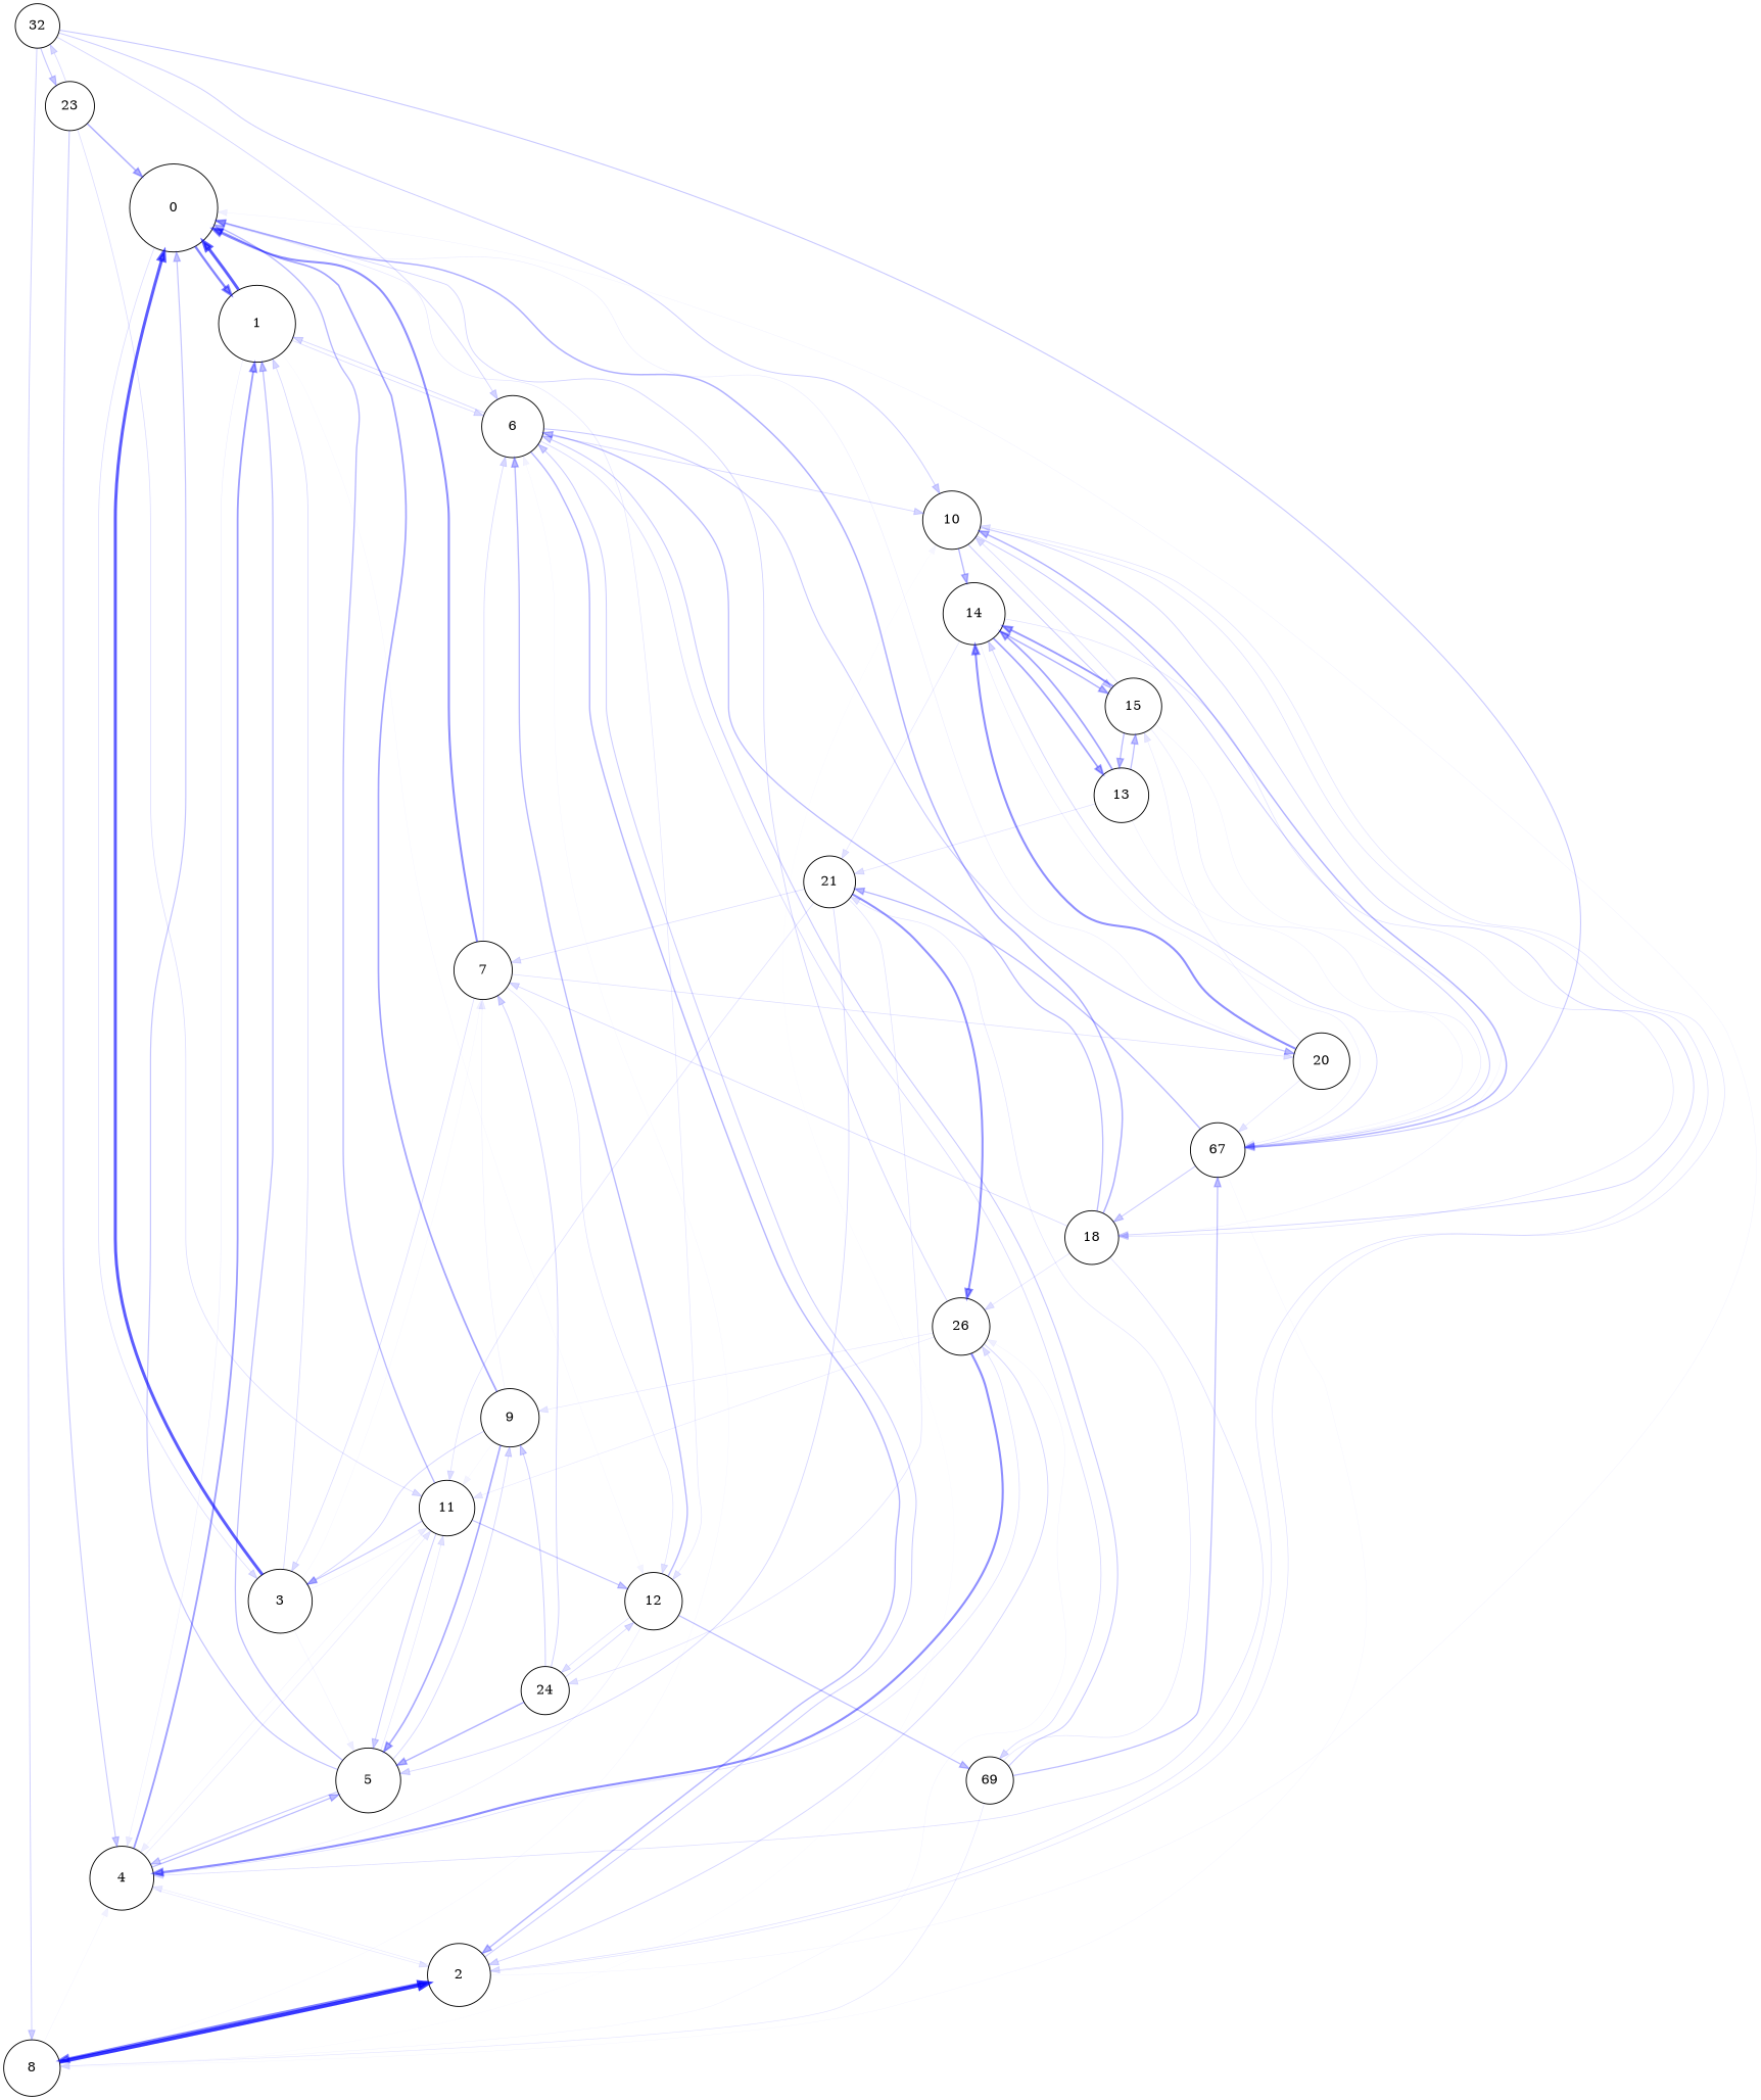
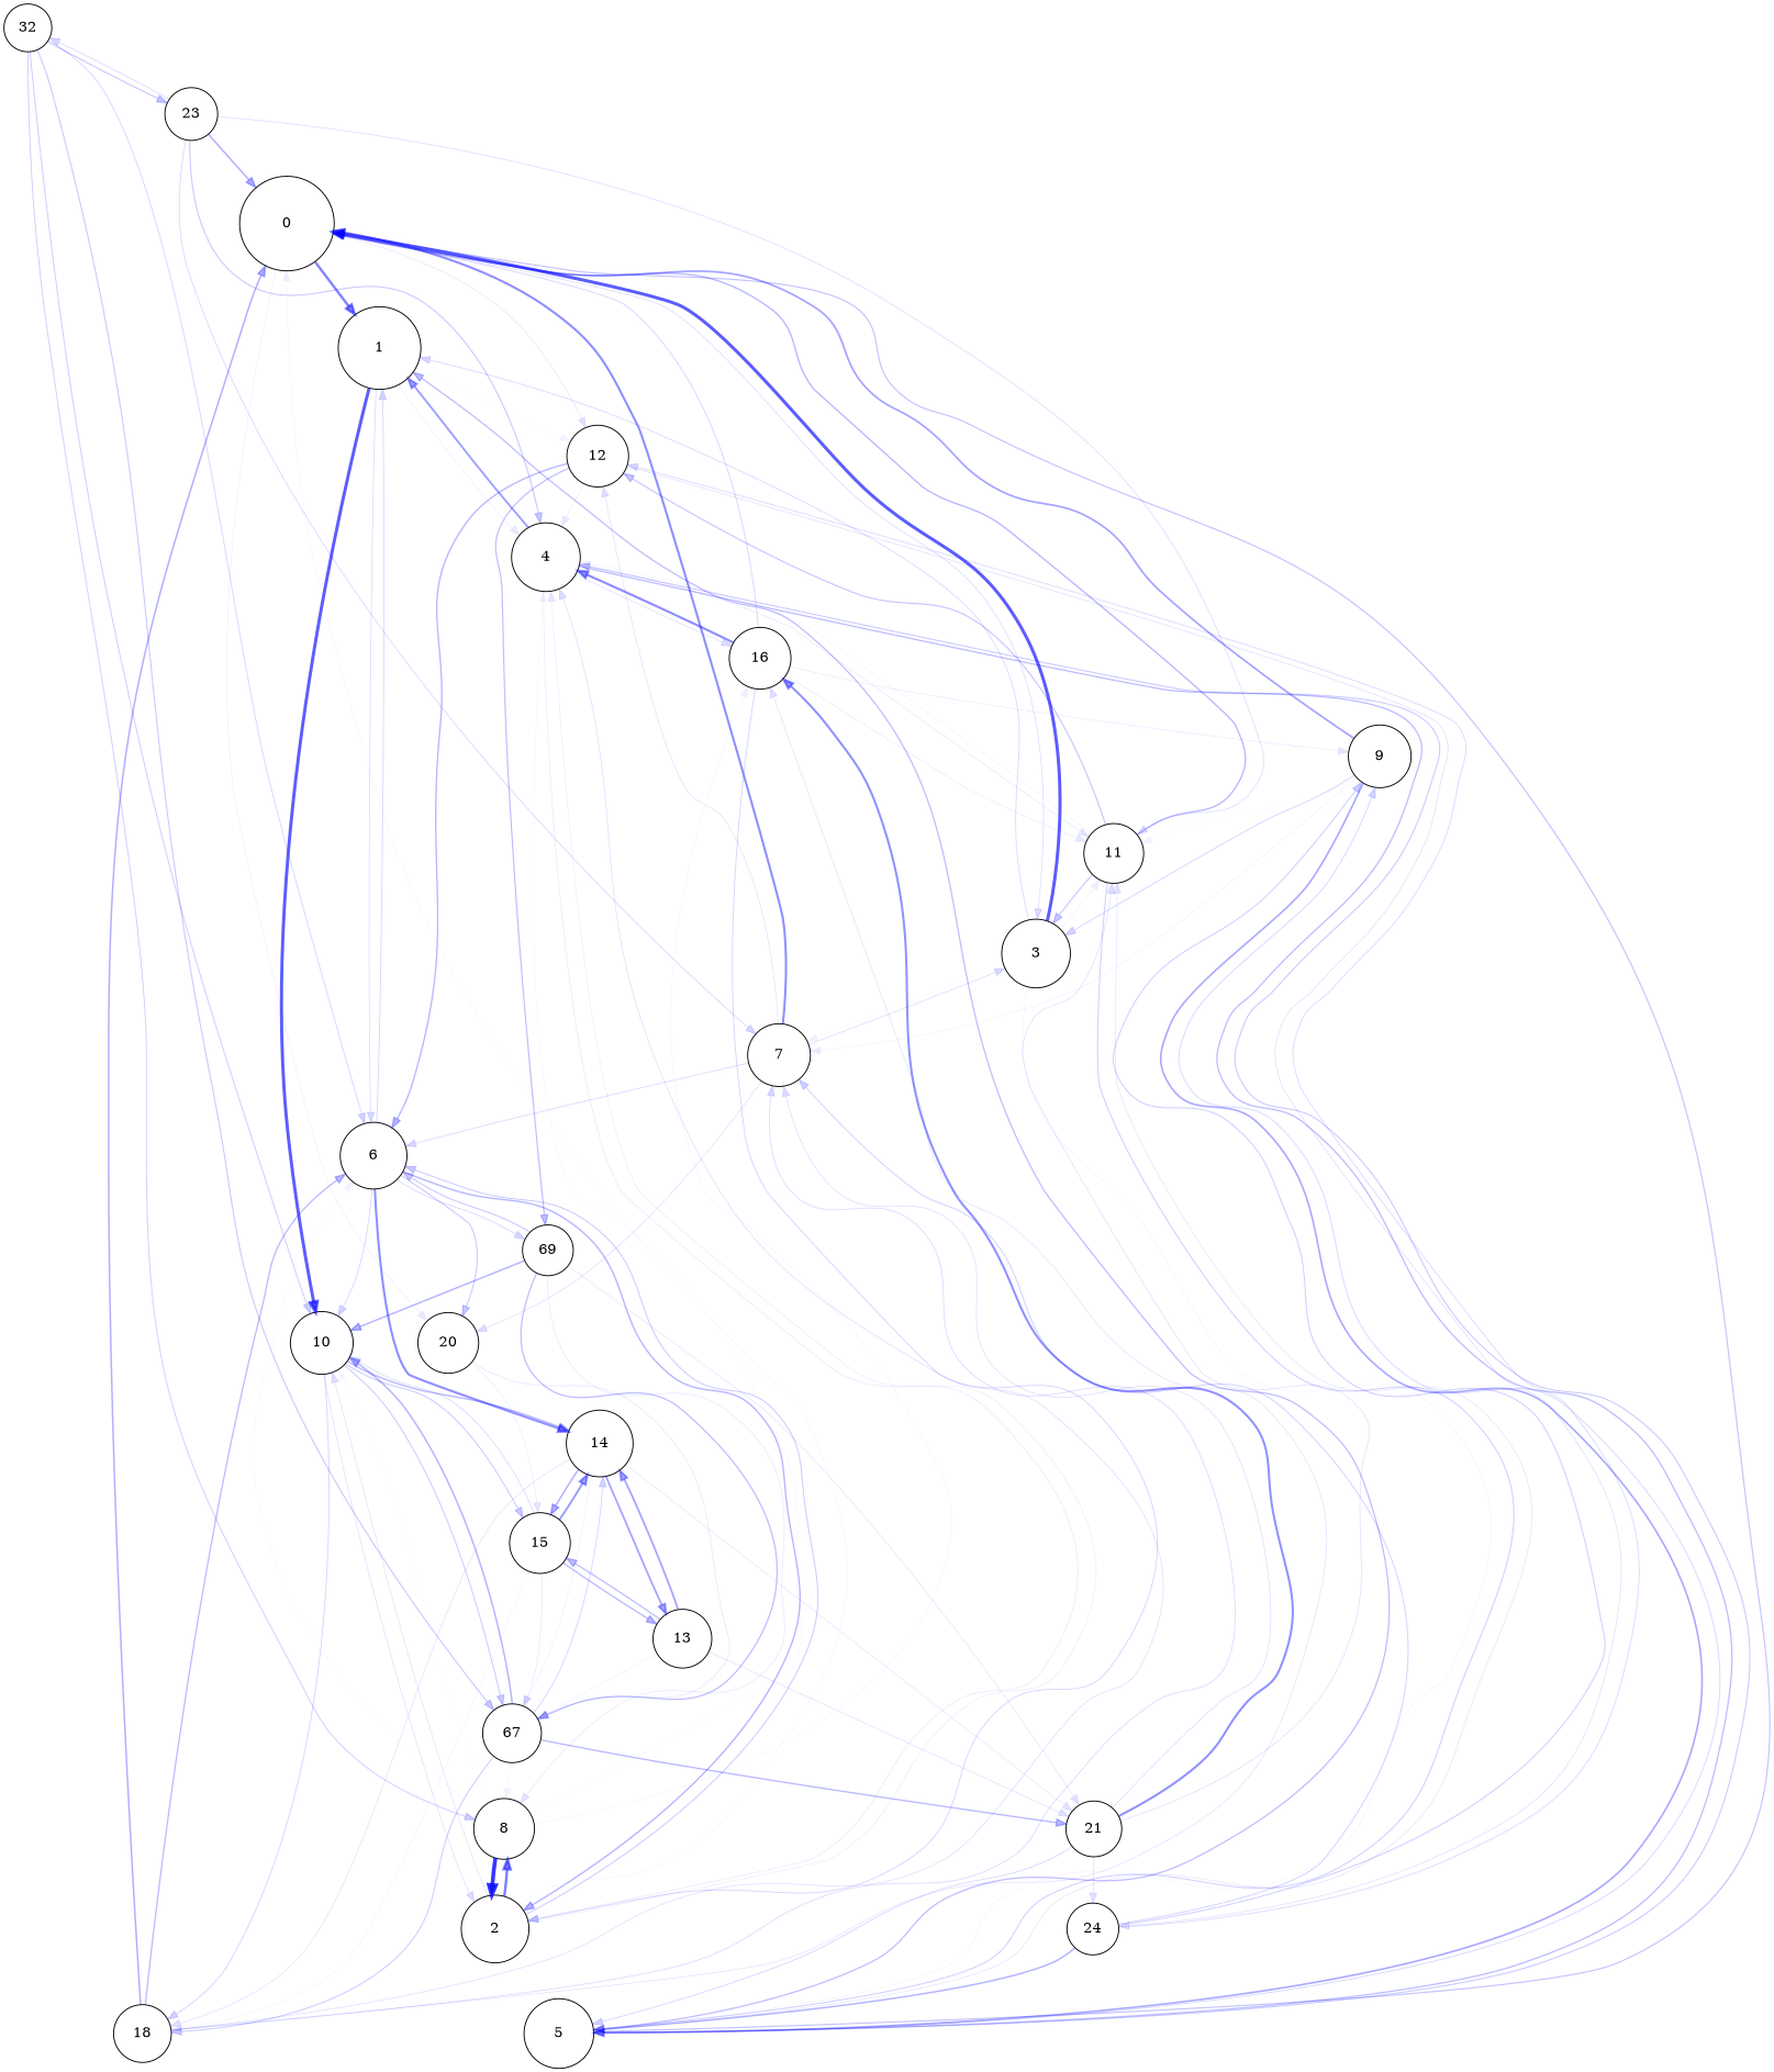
  strict digraph {
    splines=true
    node [fillcolor=white fixedsize=true shape=circle style=filled]
    edge [color="#0000ff20" penwidth=0.914366197183 weight=0.166197183099]
    0 [width=1.3149347086]
    1 [width=1.15161212811]
    3 [width=0.963180880181]
    12 [width=0.858674418507]
    20 [width=0.841089344449]
    4 [width=0.953417189458]
    6 [width=0.935519389562]
    7 [width=0.87807603364]
    5 [width=0.967986343603]
    11 [width=0.827708042055]
    n11 [label=69 width=0.714452488442]
    24 [width=0.719323774067]
    14 [width=0.931793258521]
    15 [width=0.849370291217]
    n15 [label=67 width=0.814745397879]
    2 [width=0.940626631876]
-   16 [width=0.861779882676 label=26]
+   16 [width=0.861779882676]
    9 [width=0.868249870922]
    10 [width=0.881838076882]
    8 [width=0.848479720584]
    21 [width=0.778498283534]
    18 [width=0.807958713697]
    13 [width=0.815140063109]
    n24 [label=32 width=0.668712775145]
    23 [width=0.739635533208]
    0 -> 1 [color="#0000ff7d" penwidth=2.50200843045 weight=0.490205802132]
    0 -> 3 [color="#0000ff24" penwidth=0.822910984379 weight=0.147532853955]
    0 -> 12 [color="#0000ff1d" penwidth=0.671038928837 weight=0.116538556906]
    0 -> 20 [color="#0000ff17" penwidth=0.548326307959 weight=0.0914951648897]
-   1 -> 0 [color="#0000ffa2" penwidth=3.20787037037 weight=0.634259259259]
+   1 -> 10 [color="#0000ffa2" penwidth=3.20787037037 weight=0.634259259259]
    1 -> 12 [color="#0000ff0c" penwidth=0.345 weight=0.05]
    1 -> 4 [color="#0000ff16" penwidth=0.526481481481 weight=0.087037037037]
    1 -> 6 [color="#0000ff26" penwidth=0.845586419753 weight=0.152160493827]
    3 -> 0 [color="#0000ffa3" penwidth=3.23702201622 weight=0.640208574739]
    3 -> 1 [color="#0000ff28" penwidth=0.869351100811 weight=0.157010428737]
    3 -> 7 [color="#0000ff0d" penwidth=0.364020857474 weight=0.0538818076477]
    3 -> 5 [color="#0000ff12" penwidth=0.449188876014 weight=0.0712630359212]
    3 -> 11 [color="#0000ff13" penwidth=0.480417149479 weight=0.0776361529548]
    12 -> 4 [color="#0000ff18" penwidth=0.577435897436 weight=0.0974358974359]
    12 -> 6 [color="#0000ff47" penwidth=1.46948717949 weight=0.279487179487]
    12 -> n11 [color="#0000ff40" penwidth=1.33128205128 weight=0.251282051282]
    12 -> 24 [color="#0000ff22" penwidth=0.765897435897 weight=0.135897435897]
-   20 -> 14 [color="#0000ff70" penwidth=2.26239130435 weight=0.441304347826]
+   6 -> 14 [color="#0000ff70" penwidth=2.26239130435 weight=0.441304347826]
    20 -> 15 [color="#0000ff19" penwidth=0.595326086957 weight=0.101086956522]
    20 -> n15 [color="#0000ff1d" penwidth=0.669891304348 weight=0.116304347826]
    4 -> 1 [color="#0000ff61" penwidth=1.99035532995 weight=0.38578680203]
    4 -> 5 [color="#0000ff43" penwidth=1.38274111675 weight=0.261783901378]
    4 -> 11 [color="#0000ff1b" penwidth=0.625888324873 weight=0.107324147933]
    4 -> 2 [color="#0000ff1b" penwidth=0.629441624365 weight=0.108049311095]
    4 -> 16 [color="#0000ff23" penwidth=0.771573604061 weight=0.137055837563]
    6 -> 1 [color="#0000ff2a"]
    6 -> 20 [color="#0000ff37" penwidth=1.15821596244 weight=0.215962441315]
    6 -> n11 [color="#0000ff28" penwidth=0.900563380282 weight=0.16338028169]
    6 -> 2 [color="#0000ff49" penwidth=1.51248826291 weight=0.288262910798]
    6 -> 10 [color="#0000ff2a"]
    7 -> 0 [color="#0000ff70" penwidth=2.24747826087 weight=0.438260869565]
    7 -> 3 [color="#0000ff24" penwidth=0.820086956522 weight=0.146956521739]
    7 -> 12 [penwidth=0.730608695652 weight=0.128695652174]
    7 -> 20 [color="#0000ff22" penwidth=0.751913043478 weight=0.133043478261]
    7 -> 6 [color="#0000ff27" penwidth=0.849913043478 weight=0.153043478261]
    5 -> 0 [color="#0000ff3c" penwidth=1.26520998865 weight=0.237797956867]
    5 -> 1 [color="#0000ff41" penwidth=1.37644721907 weight=0.260499432463]
    5 -> 4 [color="#0000ff36" penwidth=1.14841089671 weight=0.213961407491]
    5 -> 11 [color="#0000ff1e" penwidth=0.681214528944 weight=0.118615209989]
    5 -> 9 [color="#0000ff2b" penwidth=0.928717366629 weight=0.16912599319]
    11 -> 0 [color="#0000ff47" penwidth=1.46784452297 weight=0.279151943463]
    11 -> 3 [color="#0000ff38" penwidth=1.19658421673 weight=0.223792697291]
    11 -> 12 [color="#0000ff3a" penwidth=1.21389870436 weight=0.227326266196]
    11 -> 4 [color="#0000ff12" penwidth=0.44628975265 weight=0.0706713780919]
    11 -> 5 [color="#0000ff32" penwidth=1.0753828033 weight=0.199057714959]
    n11 -> 6 [color="#0000ff36" penwidth=1.14712328767 weight=0.213698630137]
    n11 -> n15 [color="#0000ff41" penwidth=1.37534246575 weight=0.260273972603]
+   n11 -> 10 [color="#0000ff4b" penwidth=1.53643835616 weight=0.293150684932]
    n11 -> 8 [color="#0000ff1c" penwidth=0.650410958904 weight=0.112328767123]
    n11 -> 21 [color="#0000ff1e" penwidth=0.690684931507 weight=0.120547945205]
    24 -> 12 [color="#0000ff28" penwidth=0.885012919897 weight=0.160206718346]
    24 -> 7 [color="#0000ff2f" penwidth=1.01162790698 weight=0.186046511628]
    24 -> 5 [color="#0000ff4c" penwidth=1.56873385013 weight=0.299741602067]
    24 -> 9 [color="#0000ff32" penwidth=1.06227390181 weight=0.196382428941]
    14 -> 15 [color="#0000ff4d" penwidth=1.58315436242 weight=0.302684563758]
    14 -> n15 [color="#0000ff18" penwidth=0.563691275168 weight=0.0946308724832]
    14 -> 21 [color="#0000ff1d" penwidth=0.659060402685 weight=0.114093959732]
    14 -> 18 [penwidth=0.721543624161 weight=0.126845637584]
    14 -> 13 [color="#0000ff5c" penwidth=1.87255033557 weight=0.361744966443]
    15 -> 14 [color="#0000ff64" penwidth=2.02845275182 weight=0.393561786085]
    15 -> n15 [color="#0000ff1b" penwidth=0.629179646937 weight=0.107995846314]
    15 -> 10 [color="#0000ff27" penwidth=0.858151609553 weight=0.154724818276]
    15 -> 18 [color="#0000ff12" penwidth=0.461266874351 weight=0.073727933541]
    15 -> 13 [color="#0000ff45" penwidth=1.42294911734 weight=0.269989615784]
    n15 -> 14 [color="#0000ff2b" penwidth=0.935714285714 weight=0.17055393586]
    n15 -> 10 [color="#0000ff4c" penwidth=1.57142857143 weight=0.30029154519]
    n15 -> 8 [color="#0000ff0d" penwidth=0.35 weight=0.0510204081633]
    n15 -> 21 [color="#0000ff46" penwidth=1.44285714286 weight=0.274052478134]
    n15 -> 18 [color="#0000ff34" penwidth=1.1 weight=0.204081632653]
    2 -> 0 [color="#0000ff10" penwidth=0.408747220163 weight=0.063009636768]
    2 -> 4 [color="#0000ff19" penwidth=0.579466271312 weight=0.0978502594514]
    2 -> 6 [color="#0000ff34" penwidth=1.11341734618 weight=0.206819866568]
    2 -> 10 [penwidth=0.717494440326 weight=0.126019273536]
    2 -> 8 [color="#0000ff81" penwidth=2.58087472202 weight=0.506300963677]
    16 -> 0 [color="#0000ff2c" penwidth=0.946913580247 weight=0.172839506173]
    16 -> 4 [color="#0000ff71" penwidth=2.29639126306 weight=0.44824311491]
    16 -> 11 [color="#0000ff19" penwidth=0.593257359924 weight=0.100664767331]
    16 -> 2 [color="#0000ff2c" penwidth=0.946913580247 weight=0.172839506173]
    16 -> 9 [color="#0000ff1a" penwidth=0.616524216524 weight=0.105413105413]
    9 -> 0 [color="#0000ff5b" penwidth=1.84262144821 weight=0.355637030247]
    9 -> 3 [color="#0000ff2c" penwidth=0.957836846929 weight=0.175068744271]
    9 -> 7 [color="#0000ff14" penwidth=0.495233730522 weight=0.0806599450046]
    9 -> 5 [color="#0000ff56" penwidth=1.75728689276 weight=0.338221814849]
    9 -> 11 [color="#0000ff0c" penwidth=0.347021081577 weight=0.0504124656279]
    10 -> 14 [color="#0000ff47" penwidth=1.46369922213 weight=0.278305963699]
    10 -> 15 [color="#0000ff34" penwidth=1.11218668971 weight=0.206568712187]
    10 -> n15 [color="#0000ff34" penwidth=1.11642178047 weight=0.207433016422]
    10 -> 2 [color="#0000ff22" penwidth=0.752203975799 weight=0.133102852204]
    10 -> 18 [color="#0000ff2c" penwidth=0.955488331893 weight=0.174589455488]
    8 -> 4 [color="#0000ff0e" penwidth=0.375844421699 weight=0.0562947799386]
    8 -> 6 [color="#0000ff0d" penwidth=0.35076765609 weight=0.0511770726714]
    8 -> 2 [color="#0000ffc9" penwidth=3.96182190379 weight=0.78812691914]
    8 -> 16 [color="#0000ff10" penwidth=0.420982599795 weight=0.0655066530194]
    8 -> 10 [color="#0000ff09" penwidth=0.290583418628 weight=0.0388945752303]
    21 -> 7 [color="#0000ff23" penwidth=0.783173076923 weight=0.139423076923]
    21 -> 5 [color="#0000ff2a" penwidth=0.916666666667 weight=0.166666666667]
    21 -> 11 [color="#0000ff22" penwidth=0.751762820513 weight=0.133012820513]
    21 -> 24 [penwidth=0.736057692308 weight=0.129807692308]
    21 -> 16 [color="#0000ff6e" penwidth=2.21233974359 weight=0.43108974359]
    18 -> 0 [color="#0000ff4f" penwidth=1.63082287308 weight=0.312412831241]
    18 -> 4 [color="#0000ff23" penwidth=0.776569037657 weight=0.138075313808]
    18 -> 6 [color="#0000ff44" penwidth=1.4189679219 weight=0.269177126918]
    18 -> 7 [color="#0000ff27" penwidth=0.851743375174 weight=0.153417015342]
    18 -> 16 [penwidth=0.72189679219 weight=0.126917712692]
    13 -> 14 [color="#0000ff5c" penwidth=1.87713534823 weight=0.362680683311]
    13 -> 15 [color="#0000ff41" penwidth=1.38134034166 weight=0.261498028909]
    13 -> n15 [color="#0000ff14" penwidth=0.486333771353 weight=0.0788436268068]
    13 -> 21 [penwidth=0.731011826544 weight=0.128777923784]
    n24 -> 6 [color="#0000ff2b" penwidth=0.934497816594 weight=0.170305676856]
    n24 -> n15 [color="#0000ff37" penwidth=1.16986899563 weight=0.218340611354]
    n24 -> 10 [color="#0000ff32" penwidth=1.06288209607 weight=0.196506550218]
    n24 -> 8 [color="#0000ff30" penwidth=1.04148471616 weight=0.192139737991]
    n24 -> 23 [color="#0000ff38" penwidth=1.19126637555 weight=0.222707423581]
    23 -> 0 [color="#0000ff4f" penwidth=1.62727272727 weight=0.311688311688]
    23 -> 4 [color="#0000ff37" penwidth=1.17121212121 weight=0.218614718615]
+   23 -> 7 [color="#0000ff28" penwidth=0.895454545455 weight=0.162337662338]
    23 -> 11 [color="#0000ff24" penwidth=0.821212121212 weight=0.147186147186]
    23 -> n24 [color="#0000ff28" penwidth=0.884848484848 weight=0.160173160173]
  }
